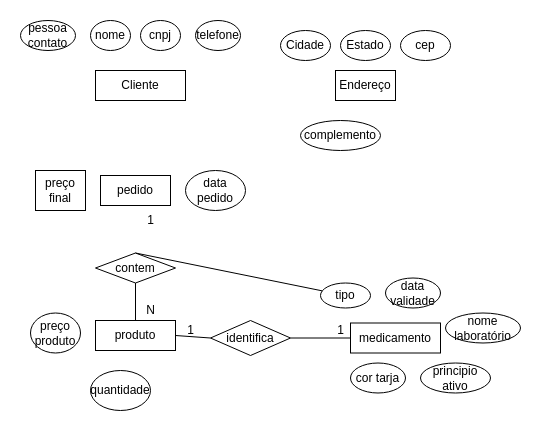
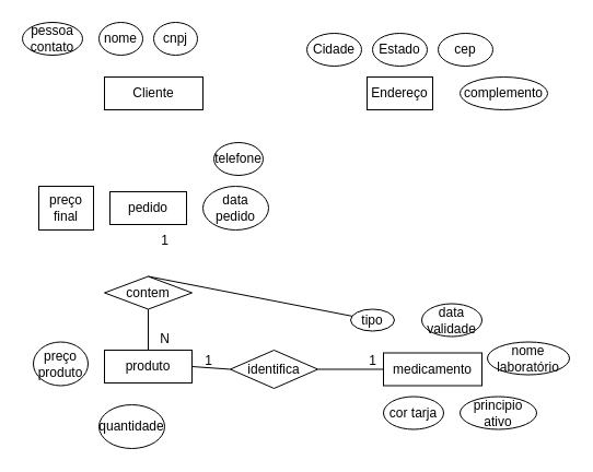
  <mxCell id="0" />
  <mxCell id="1" parent="0" />
  <mxCell id="2" value="Cliente" style="rounded=0;whiteSpace=wrap;html=1;" vertex="1" parent="1"><mxGeometry x="95" y="70" width="90" height="30" as="geometry" /></mxCell>
  <mxCell id="3" value="nome" style="ellipse;whiteSpace=wrap;html=1;" vertex="1" parent="1"><mxGeometry x="90" y="20" width="40" height="30" as="geometry" /></mxCell>
  <mxCell id="4" value="cnpj" style="ellipse;whiteSpace=wrap;html=1;" vertex="1" parent="1"><mxGeometry x="140" y="20" width="40" height="30" as="geometry" /></mxCell>
  <mxCell id="5" value="Cidade" style="ellipse;whiteSpace=wrap;html=1;" vertex="1" parent="1"><mxGeometry x="280" y="30" width="50" height="30" as="geometry" /></mxCell>
  <mxCell id="6" value="Endereço" style="rounded=0;whiteSpace=wrap;html=1;" vertex="1" parent="1"><mxGeometry x="335" y="70" width="60" height="30" as="geometry" /></mxCell>
  <mxCell id="7" value="Estado" style="ellipse;whiteSpace=wrap;html=1;" vertex="1" parent="1"><mxGeometry x="340" y="30" width="50" height="30" as="geometry" /></mxCell>
  <mxCell id="8" value="cep" style="ellipse;whiteSpace=wrap;html=1;" vertex="1" parent="1"><mxGeometry x="400" y="30" width="50" height="30" as="geometry" /></mxCell>
- <mxCell id="9" value="telefone" style="ellipse;whiteSpace=wrap;html=1;" vertex="1" parent="1"><mxGeometry x="195" y="20" width="45" height="30" as="geometry" /></mxCell>
- <mxCell id="10" value="complemento" style="ellipse;whiteSpace=wrap;html=1;" vertex="1" parent="1"><mxGeometry x="300" y="120" width="80" height="30" as="geometry" /></mxCell>
+ <mxCell id="9" value="telefone" style="ellipse;whiteSpace=wrap;html=1;" vertex="1" parent="1"><mxGeometry x="195" y="130" width="45" height="30" as="geometry" /></mxCell>
+ <mxCell id="10" value="complemento" style="ellipse;whiteSpace=wrap;html=1;" vertex="1" parent="1"><mxGeometry x="420" y="70" width="80" height="30" as="geometry" /></mxCell>
  <mxCell id="11" value="pessoa contato" style="ellipse;whiteSpace=wrap;html=1;" vertex="1" parent="1"><mxGeometry x="20" y="20" width="55" height="30" as="geometry" /></mxCell>
  <mxCell id="12" value="pedido" style="rounded=0;whiteSpace=wrap;html=1;" vertex="1" parent="1"><mxGeometry x="100" y="175" width="70" height="30" as="geometry" /></mxCell>
  <mxCell id="13" value="produto" style="rounded=0;whiteSpace=wrap;html=1;" vertex="1" parent="1"><mxGeometry x="95" y="320" width="80" height="30" as="geometry" /></mxCell>
  <mxCell id="14" value="medicamento" style="rounded=0;whiteSpace=wrap;html=1;" vertex="1" parent="1"><mxGeometry x="350" y="322.5" width="90" height="30" as="geometry" /></mxCell>
- <mxCell id="15" value="tipo" style="ellipse;whiteSpace=wrap;html=1;" vertex="1" parent="1"><mxGeometry x="320" y="282.5" width="50" height="25" as="geometry" /></mxCell>
+ <mxCell id="15" value="tipo" style="ellipse;whiteSpace=wrap;html=1;" vertex="1" parent="1"><mxGeometry x="320" y="282.5" width="40" height="20" as="geometry" /></mxCell>
  <mxCell id="16" value="data validade" style="ellipse;whiteSpace=wrap;html=1;" vertex="1" parent="1"><mxGeometry x="385" y="277.5" width="55" height="30" as="geometry" /></mxCell>
  <mxCell id="17" value="nome laboratório" style="ellipse;whiteSpace=wrap;html=1;" vertex="1" parent="1"><mxGeometry x="445" y="312.5" width="75" height="30" as="geometry" /></mxCell>
  <mxCell id="18" value="cor tarja" style="ellipse;whiteSpace=wrap;html=1;" vertex="1" parent="1"><mxGeometry x="350" y="362.5" width="55" height="30" as="geometry" /></mxCell>
  <mxCell id="19" value="principio ativo" style="ellipse;whiteSpace=wrap;html=1;" vertex="1" parent="1"><mxGeometry x="420" y="362.5" width="70" height="30" as="geometry" /></mxCell>
  <mxCell id="20" value="data pedido" style="ellipse;whiteSpace=wrap;html=1;" vertex="1" parent="1"><mxGeometry x="185" y="170" width="60" height="40" as="geometry" /></mxCell>
  <mxCell id="21" value="preço final" style="whiteSpace=wrap;html=1;rounded=0;" vertex="1" parent="1"><mxGeometry x="35" y="170" width="50" height="40" as="geometry" /></mxCell>
  <mxCell id="22" value="preço produto" style="ellipse;whiteSpace=wrap;html=1;" vertex="1" parent="1"><mxGeometry x="30" y="312.5" width="50" height="40" as="geometry" /></mxCell>
  <mxCell id="23" value="quantidade" style="ellipse;whiteSpace=wrap;html=1;" vertex="1" parent="1"><mxGeometry x="90" y="370" width="60" height="40" as="geometry" /></mxCell>
  <mxCell id="24" value="identifica" style="rhombus;whiteSpace=wrap;html=1;" vertex="1" parent="1"><mxGeometry x="210" y="320" width="80" height="35" as="geometry" /></mxCell>
  <mxCell id="25" value="" style="endArrow=none;html=1;rounded=0;exitX=1;exitY=0.5;exitDx=0;exitDy=0;entryX=0;entryY=0.5;entryDx=0;entryDy=0;" edge="1" parent="1" source="13" target="24"><mxGeometry width="50" height="50" relative="1" as="geometry"><mxPoint x="150" y="240" as="sourcePoint" /><mxPoint x="200" y="190" as="targetPoint" /></mxGeometry></mxCell>
  <mxCell id="26" value="" style="endArrow=none;html=1;rounded=0;entryX=1;entryY=0.5;entryDx=0;entryDy=0;exitX=0;exitY=0.5;exitDx=0;exitDy=0;" edge="1" parent="1" source="14" target="24"><mxGeometry width="50" height="50" relative="1" as="geometry"><mxPoint x="150" y="240" as="sourcePoint" /><mxPoint x="200" y="190" as="targetPoint" /></mxGeometry></mxCell>
  <mxCell id="27" value="1" style="text;html=1;align=center;verticalAlign=middle;resizable=0;points=[];autosize=1;strokeColor=none;fillColor=none;" vertex="1" parent="1"><mxGeometry x="175" y="315" width="30" height="30" as="geometry" /></mxCell>
  <mxCell id="28" value="1" style="text;html=1;align=center;verticalAlign=middle;resizable=0;points=[];autosize=1;strokeColor=none;fillColor=none;" vertex="1" parent="1"><mxGeometry x="325" y="315" width="30" height="30" as="geometry" /></mxCell>
  <mxCell id="29" value="contem" style="rhombus;whiteSpace=wrap;html=1;" vertex="1" parent="1"><mxGeometry x="95" y="252.5" width="80" height="30" as="geometry" /></mxCell>
  <mxCell id="30" value="" style="endArrow=none;html=1;rounded=0;exitX=0.5;exitY=0;exitDx=0;exitDy=0;" edge="1" parent="1" source="29" target="15"><mxGeometry width="50" height="50" relative="1" as="geometry"><mxPoint x="150" y="240" as="sourcePoint" /><mxPoint x="200" y="190" as="targetPoint" /></mxGeometry></mxCell>
  <mxCell id="31" value="" style="endArrow=none;html=1;rounded=0;exitX=0.5;exitY=0;exitDx=0;exitDy=0;entryX=0.5;entryY=1;entryDx=0;entryDy=0;" edge="1" parent="1" source="13" target="29"><mxGeometry width="50" height="50" relative="1" as="geometry"><mxPoint x="150" y="240" as="sourcePoint" /><mxPoint x="200" y="190" as="targetPoint" /></mxGeometry></mxCell>
  <mxCell id="32" value="1" style="text;html=1;align=center;verticalAlign=middle;resizable=0;points=[];autosize=1;strokeColor=none;fillColor=none;" vertex="1" parent="1"><mxGeometry x="135" y="205" width="30" height="30" as="geometry" /></mxCell>
  <mxCell id="33" value="N" style="text;html=1;align=center;verticalAlign=middle;resizable=0;points=[];autosize=1;strokeColor=none;fillColor=none;" vertex="1" parent="1"><mxGeometry x="135" y="295" width="30" height="30" as="geometry" /></mxCell>
